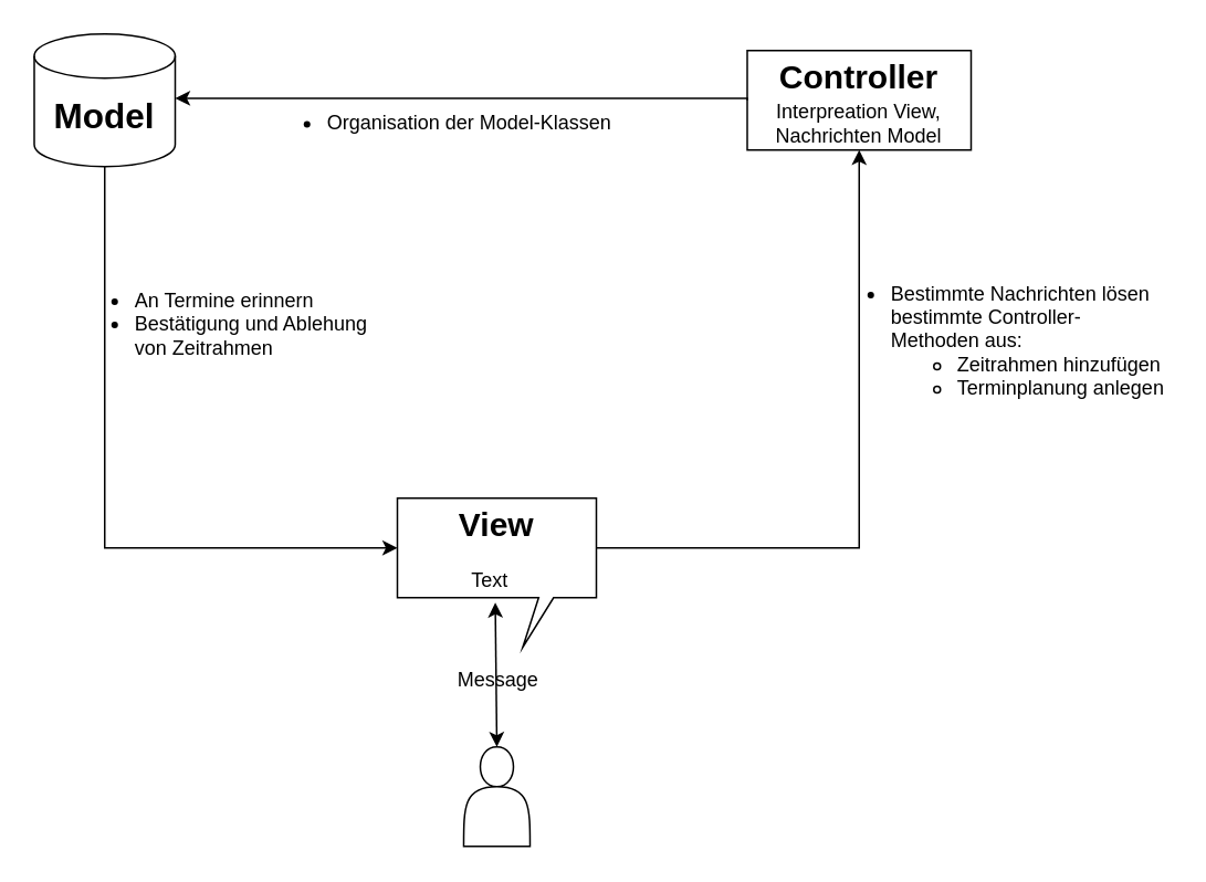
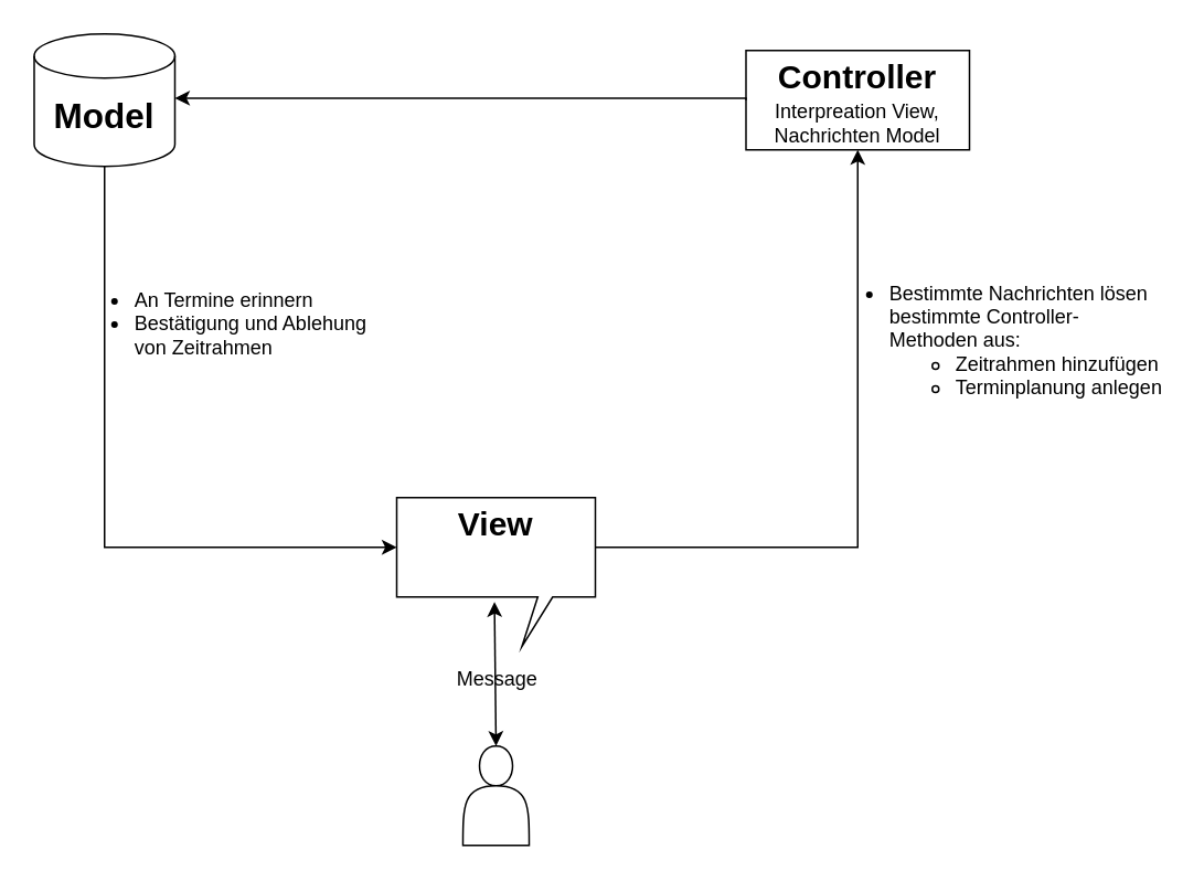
  <mxCell id="0" />
  <mxCell id="1" parent="0" />
  <mxCell id="2" value="" style="rounded=0;whiteSpace=wrap;html=1;strokeWidth=1;fillColor=none;" vertex="1" parent="1"><mxGeometry x="450" y="30" width="135" height="60" as="geometry" /></mxCell>
  <mxCell id="3" value="" style="shape=callout;whiteSpace=wrap;html=1;perimeter=calloutPerimeter;fillColor=none;position2=0.63;base=9;size=30;position=0.71;" vertex="1" parent="1"><mxGeometry x="239" y="300" width="120" height="90" as="geometry" /></mxCell>
  <mxCell id="4" style="edgeStyle=orthogonalEdgeStyle;rounded=0;orthogonalLoop=1;jettySize=auto;html=1;entryX=0;entryY=0;entryDx=0;entryDy=30;entryPerimeter=0;" edge="1" parent="1" source="5" target="3"><mxGeometry relative="1" as="geometry"><Array as="points"><mxPoint x="63" y="330" /></Array></mxGeometry></mxCell>
  <mxCell id="5" value="" style="strokeWidth=1;html=1;shape=mxgraph.flowchart.database;whiteSpace=wrap;flipV=0;verticalAlign=bottom;" vertex="1" parent="1"><mxGeometry x="20" y="20" width="85" height="80" as="geometry" /></mxCell>
  <mxCell id="6" value="&lt;b&gt;&lt;font style=&quot;font-size: 21px&quot; face=&quot;Helvetica&quot;&gt;Model&lt;/font&gt;&lt;/b&gt;" style="text;html=1;strokeColor=none;align=center;verticalAlign=top;whiteSpace=wrap;rounded=0;" vertex="1" parent="1"><mxGeometry x="20" y="50" width="85" height="35" as="geometry" /></mxCell>
  <mxCell id="7" style="edgeStyle=orthogonalEdgeStyle;rounded=0;orthogonalLoop=1;jettySize=auto;html=1;entryX=1;entryY=0.25;entryDx=0;entryDy=0;exitX=0;exitY=0.5;exitDx=0;exitDy=0;" edge="1" parent="1" source="2" target="6"><mxGeometry relative="1" as="geometry"><mxPoint x="435" y="59" as="sourcePoint" /><Array as="points"><mxPoint x="450" y="59" /></Array></mxGeometry></mxCell>
  <mxCell id="8" value="&lt;b&gt;&lt;font style=&quot;font-size: 20px&quot;&gt;Controller&lt;/font&gt;&lt;/b&gt;" style="text;html=1;strokeColor=none;fillColor=none;align=center;verticalAlign=middle;whiteSpace=wrap;rounded=0;" vertex="1" parent="1"><mxGeometry x="450" y="30" width="135" height="30" as="geometry" /></mxCell>
  <mxCell id="9" style="edgeStyle=orthogonalEdgeStyle;rounded=0;orthogonalLoop=1;jettySize=auto;html=1;entryX=0.5;entryY=1;entryDx=0;entryDy=0;exitX=0;exitY=0;exitDx=120;exitDy=30;exitPerimeter=0;" edge="1" parent="1" source="3" target="2"><mxGeometry relative="1" as="geometry" /></mxCell>
  <mxCell id="10" value="&lt;b&gt;&lt;font style=&quot;font-size: 20px&quot;&gt;View&lt;/font&gt;&lt;/b&gt;" style="text;html=1;strokeColor=none;fillColor=none;align=center;verticalAlign=middle;whiteSpace=wrap;rounded=0;" vertex="1" parent="1"><mxGeometry x="247" y="300" width="104" height="30" as="geometry" /></mxCell>
  <mxCell id="11" value="" style="shape=actor;whiteSpace=wrap;html=1;" vertex="1" parent="1"><mxGeometry x="279" y="450" width="40" height="60" as="geometry" /></mxCell>
  <mxCell id="12" value="" style="endArrow=classic;startArrow=classic;html=1;exitX=0.5;exitY=0;exitDx=0;exitDy=0;entryX=0.492;entryY=0.7;entryDx=0;entryDy=0;entryPerimeter=0;" edge="1" parent="1" source="11" target="3"><mxGeometry width="50" height="50" relative="1" as="geometry"><mxPoint x="275" y="370" as="sourcePoint" /><mxPoint x="325" y="320" as="targetPoint" /></mxGeometry></mxCell>
  <mxCell id="13" value="Message" style="text;html=1;strokeColor=none;fillColor=none;align=center;verticalAlign=middle;whiteSpace=wrap;rounded=0;" vertex="1" parent="1"><mxGeometry x="270" y="400" width="60" height="20" as="geometry" /></mxCell>
  <mxCell id="14" value="&lt;div align=&quot;left&quot;&gt;&lt;ul&gt;&lt;li&gt;Bestimmte Nachrichten lösen bestimmte Controller-Methoden aus:&lt;br&gt;&lt;/li&gt;&lt;ul&gt;&lt;li&gt;Zeitrahmen hinzufügen&lt;/li&gt;&lt;li&gt;Terminplanung anlegen&lt;/li&gt;&lt;/ul&gt;&lt;/ul&gt;&lt;/div&gt;" style="text;html=1;strokeColor=none;fillColor=none;align=left;verticalAlign=middle;whiteSpace=wrap;rounded=0;" vertex="1" parent="1"><mxGeometry x="495" y="160" width="210" height="90" as="geometry" /></mxCell>
  <mxCell id="15" value="&lt;ul&gt;&lt;li&gt;An Termine erinnern&lt;/li&gt;&lt;li&gt;Bestätigung und Ablehung von Zeitrahmen&lt;br&gt;&lt;/li&gt;&lt;/ul&gt;" style="text;html=1;strokeColor=none;fillColor=none;align=left;verticalAlign=middle;whiteSpace=wrap;rounded=0;" vertex="1" parent="1"><mxGeometry x="39" y="150" width="200" height="90" as="geometry" /></mxCell>
- <mxCell id="16" value="&lt;ul&gt;&lt;li&gt;Organisation der Model-Klassen&lt;br&gt;&lt;/li&gt;&lt;/ul&gt;" style="text;html=1;strokeColor=none;fillColor=none;align=left;verticalAlign=middle;whiteSpace=wrap;rounded=0;" vertex="1" parent="1"><mxGeometry x="155" y="47.5" width="230" height="52.5" as="geometry" /></mxCell>
  <mxCell id="17" value="&lt;div&gt;Interpreation View,&lt;/div&gt;&lt;div&gt;Nachrichten Model&lt;br&gt;&lt;/div&gt;" style="text;html=1;strokeColor=none;fillColor=none;align=center;verticalAlign=middle;whiteSpace=wrap;rounded=0;" vertex="1" parent="1"><mxGeometry x="450" y="57.5" width="135" height="32.5" as="geometry" /></mxCell>
- <mxCell id="18" value="Text" style="text;html=1;strokeColor=none;fillColor=none;align=center;verticalAlign=middle;whiteSpace=wrap;rounded=0;" vertex="1" parent="1"><mxGeometry x="275" y="340" width="40" height="20" as="geometry" /></mxCell>
